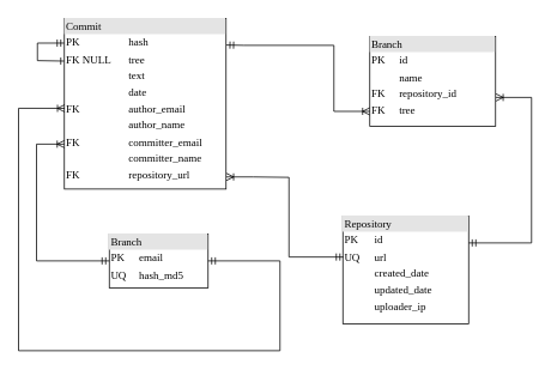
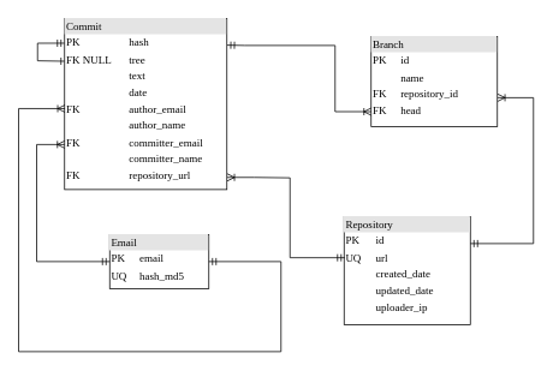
  <mxCell id="0" />
  <mxCell id="1" parent="0" />
  <mxCell id="2" value="&lt;div style=&quot;box-sizing: border-box ; width: 100% ; background: #e4e4e4 ; padding: 2px&quot;&gt;Repository&lt;/div&gt;&lt;table style=&quot;width: 100% ; font-size: 1em&quot; cellspacing=&quot;0&quot; cellpadding=&quot;2&quot;&gt;&lt;tbody&gt;&lt;tr&gt;&lt;td&gt;PK&lt;/td&gt;&lt;td&gt;id&lt;br&gt;&lt;/td&gt;&lt;/tr&gt;&lt;tr&gt;&lt;td&gt;UQ&lt;br&gt;&lt;/td&gt;&lt;td&gt;url&lt;br&gt;&lt;/td&gt;&lt;/tr&gt;&lt;tr&gt;&lt;td&gt;&lt;br&gt;&lt;/td&gt;&lt;td&gt;created_date&lt;br&gt;&lt;/td&gt;&lt;/tr&gt;&lt;tr&gt;&lt;td&gt;&lt;br&gt;&lt;/td&gt;&lt;td&gt;updated_date&lt;/td&gt;&lt;/tr&gt;&lt;tr&gt;&lt;td&gt;&lt;br&gt;&lt;/td&gt;&lt;td&gt;uploader_ip&lt;br&gt;&lt;/td&gt;&lt;/tr&gt;&lt;/tbody&gt;&lt;/table&gt;" style="verticalAlign=top;align=left;overflow=fill;html=1;rounded=0;shadow=0;comic=0;labelBackgroundColor=none;strokeWidth=1;fontFamily=Verdana;fontSize=12" parent="1" vertex="1"><mxGeometry x="381" y="240" width="140" height="120" as="geometry" /></mxCell>
- <mxCell id="3" value="&lt;div style=&quot;box-sizing: border-box ; width: 100% ; background: #e4e4e4 ; padding: 2px&quot;&gt;Branch&lt;/div&gt;&lt;table style=&quot;width: 100% ; font-size: 1em&quot; cellspacing=&quot;0&quot; cellpadding=&quot;2&quot;&gt;&lt;tbody&gt;&lt;tr&gt;&lt;td&gt;PK&lt;/td&gt;&lt;td&gt;email&lt;br&gt;&lt;/td&gt;&lt;/tr&gt;&lt;tr&gt;&lt;td&gt;UQ&lt;br&gt;&lt;/td&gt;&lt;td&gt;hash_md5&lt;br&gt;&lt;/td&gt;&lt;/tr&gt;&lt;/tbody&gt;&lt;/table&gt;" style="verticalAlign=top;align=left;overflow=fill;html=1;rounded=0;shadow=0;comic=0;labelBackgroundColor=none;strokeWidth=1;fontFamily=Verdana;fontSize=12" parent="1" vertex="1"><mxGeometry x="121" y="260" width="110" height="60" as="geometry" /></mxCell>
+ <mxCell id="3" value="&lt;div style=&quot;box-sizing: border-box ; width: 100% ; background: #e4e4e4 ; padding: 2px&quot;&gt;Email&lt;/div&gt;&lt;table style=&quot;width: 100% ; font-size: 1em&quot; cellspacing=&quot;0&quot; cellpadding=&quot;2&quot;&gt;&lt;tbody&gt;&lt;tr&gt;&lt;td&gt;PK&lt;/td&gt;&lt;td&gt;email&lt;br&gt;&lt;/td&gt;&lt;/tr&gt;&lt;tr&gt;&lt;td&gt;UQ&lt;br&gt;&lt;/td&gt;&lt;td&gt;hash_md5&lt;br&gt;&lt;/td&gt;&lt;/tr&gt;&lt;/tbody&gt;&lt;/table&gt;" style="verticalAlign=top;align=left;overflow=fill;html=1;rounded=0;shadow=0;comic=0;labelBackgroundColor=none;strokeWidth=1;fontFamily=Verdana;fontSize=12" parent="1" vertex="1"><mxGeometry x="121" y="260" width="110" height="60" as="geometry" /></mxCell>
  <mxCell id="4" style="edgeStyle=orthogonalEdgeStyle;rounded=0;orthogonalLoop=1;jettySize=auto;html=1;exitX=0;exitY=0.25;exitDx=0;exitDy=0;entryX=0;entryY=0.213;entryDx=0;entryDy=0;entryPerimeter=0;startArrow=ERone;startFill=0;endArrow=ERmandOne;endFill=0;" parent="1" source="5" edge="1"><mxGeometry relative="1" as="geometry"><mxPoint x="71" y="47.47" as="targetPoint" /><Array as="points"><mxPoint x="70" y="67" /><mxPoint x="41" y="67" /><mxPoint x="41" y="47" /></Array><mxPoint x="70.64" y="77.3" as="sourcePoint" /></mxGeometry></mxCell>
  <mxCell id="5" value="&lt;div style=&quot;box-sizing: border-box ; width: 100% ; background: #e4e4e4 ; padding: 2px&quot;&gt;Commit&lt;/div&gt;&lt;table style=&quot;width: 100% ; font-size: 1em&quot; cellspacing=&quot;0&quot; cellpadding=&quot;2&quot;&gt;&lt;tbody&gt;&lt;tr&gt;&lt;td&gt;PK&lt;/td&gt;&lt;td&gt;hash&lt;/td&gt;&lt;/tr&gt;&lt;tr&gt;&lt;td&gt;FK NULL&lt;br&gt;&lt;/td&gt;&lt;td&gt;tree&lt;br&gt;&lt;/td&gt;&lt;/tr&gt;&lt;tr&gt;&lt;td&gt;&lt;br&gt;&lt;/td&gt;&lt;td&gt;text&lt;br&gt;&lt;/td&gt;&lt;/tr&gt;&lt;tr&gt;&lt;td&gt;&lt;br&gt;&lt;/td&gt;&lt;td&gt;date&lt;br&gt;&lt;/td&gt;&lt;/tr&gt;&lt;tr&gt;&lt;td&gt;FK&lt;br&gt;&lt;/td&gt;&lt;td&gt;author_email&lt;br&gt;&lt;/td&gt;&lt;/tr&gt;&lt;tr&gt;&lt;td&gt;&lt;br&gt;&lt;/td&gt;&lt;td&gt;author_name&lt;br&gt;&lt;/td&gt;&lt;/tr&gt;&lt;tr&gt;&lt;td&gt;FK&lt;br&gt;&lt;/td&gt;&lt;td&gt;committer_email&lt;br&gt;&lt;/td&gt;&lt;/tr&gt;&lt;tr&gt;&lt;td&gt;&lt;br&gt;&lt;/td&gt;&lt;td&gt;committer_name&lt;br&gt;&lt;/td&gt;&lt;/tr&gt;&lt;tr&gt;&lt;td&gt;FK&lt;br&gt;&lt;/td&gt;&lt;td&gt;repository_url&lt;br&gt;&lt;/td&gt;&lt;/tr&gt;&lt;/tbody&gt;&lt;/table&gt;" style="verticalAlign=top;align=left;overflow=fill;html=1;rounded=0;shadow=0;comic=0;labelBackgroundColor=none;strokeWidth=1;fontFamily=Verdana;fontSize=12" parent="1" vertex="1"><mxGeometry x="71" y="20" width="180" height="190" as="geometry" /></mxCell>
  <mxCell id="6" style="edgeStyle=orthogonalEdgeStyle;rounded=0;orthogonalLoop=1;jettySize=auto;html=1;startArrow=ERoneToMany;startFill=0;endArrow=ERmandOne;endFill=0;" parent="1" edge="1"><mxGeometry relative="1" as="geometry"><mxPoint x="121" y="290" as="targetPoint" /><mxPoint x="71" y="160" as="sourcePoint" /><Array as="points"><mxPoint x="40" y="160" /><mxPoint x="40" y="290" /><mxPoint x="121" y="290" /></Array></mxGeometry></mxCell>
  <mxCell id="7" style="edgeStyle=orthogonalEdgeStyle;rounded=0;orthogonalLoop=1;jettySize=auto;html=1;exitX=0.002;exitY=0.801;exitDx=0;exitDy=0;exitPerimeter=0;startArrow=ERoneToMany;startFill=0;endArrow=ERmandOne;endFill=0;entryX=1;entryY=0.5;entryDx=0;entryDy=0;" parent="1" target="3" edge="1"><mxGeometry relative="1" as="geometry"><mxPoint x="200" y="225" as="targetPoint" /><mxPoint x="71.36" y="120.13" as="sourcePoint" /><Array as="points"><mxPoint x="20" y="120" /><mxPoint x="20" y="390" /><mxPoint x="311" y="390" /><mxPoint x="311" y="290" /></Array></mxGeometry></mxCell>
- <mxCell id="8" value="&lt;div style=&quot;box-sizing: border-box ; width: 100% ; background: #e4e4e4 ; padding: 2px&quot;&gt;Branch&lt;/div&gt;&lt;table style=&quot;width: 100% ; font-size: 1em&quot; cellspacing=&quot;0&quot; cellpadding=&quot;2&quot;&gt;&lt;tbody&gt;&lt;tr&gt;&lt;td&gt;PK&lt;/td&gt;&lt;td&gt;id&lt;br&gt;&lt;/td&gt;&lt;/tr&gt;&lt;tr&gt;&lt;td&gt;&lt;br&gt;&lt;/td&gt;&lt;td&gt;name&lt;br&gt;&lt;/td&gt;&lt;/tr&gt;&lt;tr&gt;&lt;td&gt;FK&lt;br&gt;&lt;/td&gt;&lt;td&gt;repository_id&lt;br&gt;&lt;/td&gt;&lt;/tr&gt;&lt;tr&gt;&lt;td&gt;FK&lt;/td&gt;&lt;td&gt;tree&lt;/td&gt;&lt;/tr&gt;&lt;/tbody&gt;&lt;/table&gt;" style="verticalAlign=top;align=left;overflow=fill;html=1;rounded=0;shadow=0;comic=0;labelBackgroundColor=none;strokeWidth=1;fontFamily=Verdana;fontSize=12" parent="1" vertex="1"><mxGeometry x="411" y="40" width="140" height="100" as="geometry" /></mxCell>
+ <mxCell id="8" value="&lt;div style=&quot;box-sizing: border-box ; width: 100% ; background: #e4e4e4 ; padding: 2px&quot;&gt;Branch&lt;/div&gt;&lt;table style=&quot;width: 100% ; font-size: 1em&quot; cellspacing=&quot;0&quot; cellpadding=&quot;2&quot;&gt;&lt;tbody&gt;&lt;tr&gt;&lt;td&gt;PK&lt;/td&gt;&lt;td&gt;id&lt;br&gt;&lt;/td&gt;&lt;/tr&gt;&lt;tr&gt;&lt;td&gt;&lt;br&gt;&lt;/td&gt;&lt;td&gt;name&lt;br&gt;&lt;/td&gt;&lt;/tr&gt;&lt;tr&gt;&lt;td&gt;FK&lt;br&gt;&lt;/td&gt;&lt;td&gt;repository_id&lt;br&gt;&lt;/td&gt;&lt;/tr&gt;&lt;tr&gt;&lt;td&gt;FK&lt;/td&gt;&lt;td&gt;head&lt;/td&gt;&lt;/tr&gt;&lt;/tbody&gt;&lt;/table&gt;" style="verticalAlign=top;align=left;overflow=fill;html=1;rounded=0;shadow=0;comic=0;labelBackgroundColor=none;strokeWidth=1;fontFamily=Verdana;fontSize=12" parent="1" vertex="1"><mxGeometry x="411" y="40" width="140" height="100" as="geometry" /></mxCell>
  <mxCell id="9" style="edgeStyle=orthogonalEdgeStyle;rounded=0;orthogonalLoop=1;jettySize=auto;html=1;startArrow=ERoneToMany;startFill=0;endArrow=ERmandOne;endFill=0;exitX=1.003;exitY=0.68;exitDx=0;exitDy=0;exitPerimeter=0;" parent="1" source="8" edge="1"><mxGeometry relative="1" as="geometry"><mxPoint x="521" y="270" as="targetPoint" /><mxPoint x="521" y="210" as="sourcePoint" /><Array as="points"><mxPoint x="591" y="108" /><mxPoint x="591" y="270" /><mxPoint x="521" y="270" /></Array></mxGeometry></mxCell>
  <mxCell id="10" style="edgeStyle=orthogonalEdgeStyle;rounded=0;orthogonalLoop=1;jettySize=auto;html=1;startArrow=ERoneToMany;startFill=0;endArrow=ERmandOne;endFill=0;entryX=1.002;entryY=0.156;entryDx=0;entryDy=0;entryPerimeter=0;" parent="1" target="5" edge="1"><mxGeometry relative="1" as="geometry"><mxPoint x="271" y="54" as="targetPoint" /><mxPoint x="411" y="123.5" as="sourcePoint" /><Array as="points"><mxPoint x="371" y="123" /><mxPoint x="371" y="50" /><mxPoint x="271" y="50" /></Array></mxGeometry></mxCell>
  <mxCell id="11" style="edgeStyle=orthogonalEdgeStyle;rounded=0;orthogonalLoop=1;jettySize=auto;html=1;startArrow=ERoneToMany;startFill=0;endArrow=ERmandOne;endFill=0;exitX=1.002;exitY=0.929;exitDx=0;exitDy=0;exitPerimeter=0;entryX=0.005;entryY=0.381;entryDx=0;entryDy=0;entryPerimeter=0;" parent="1" source="5" target="2" edge="1"><mxGeometry relative="1" as="geometry"><mxPoint x="251" y="260" as="targetPoint" /><mxPoint x="281.42" y="98" as="sourcePoint" /><Array as="points"><mxPoint x="281" y="197" /><mxPoint x="321" y="197" /><mxPoint x="321" y="286" /></Array></mxGeometry></mxCell>
